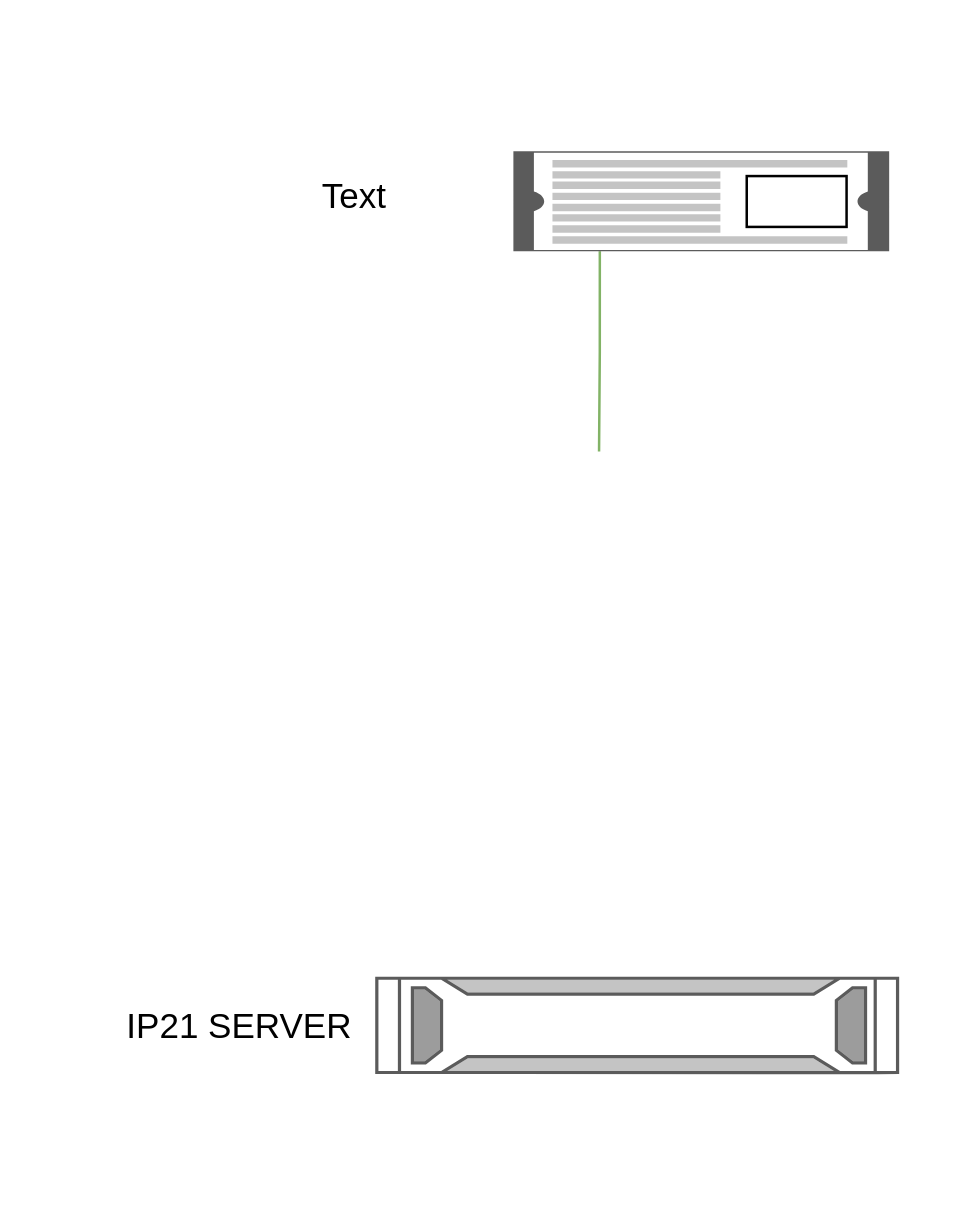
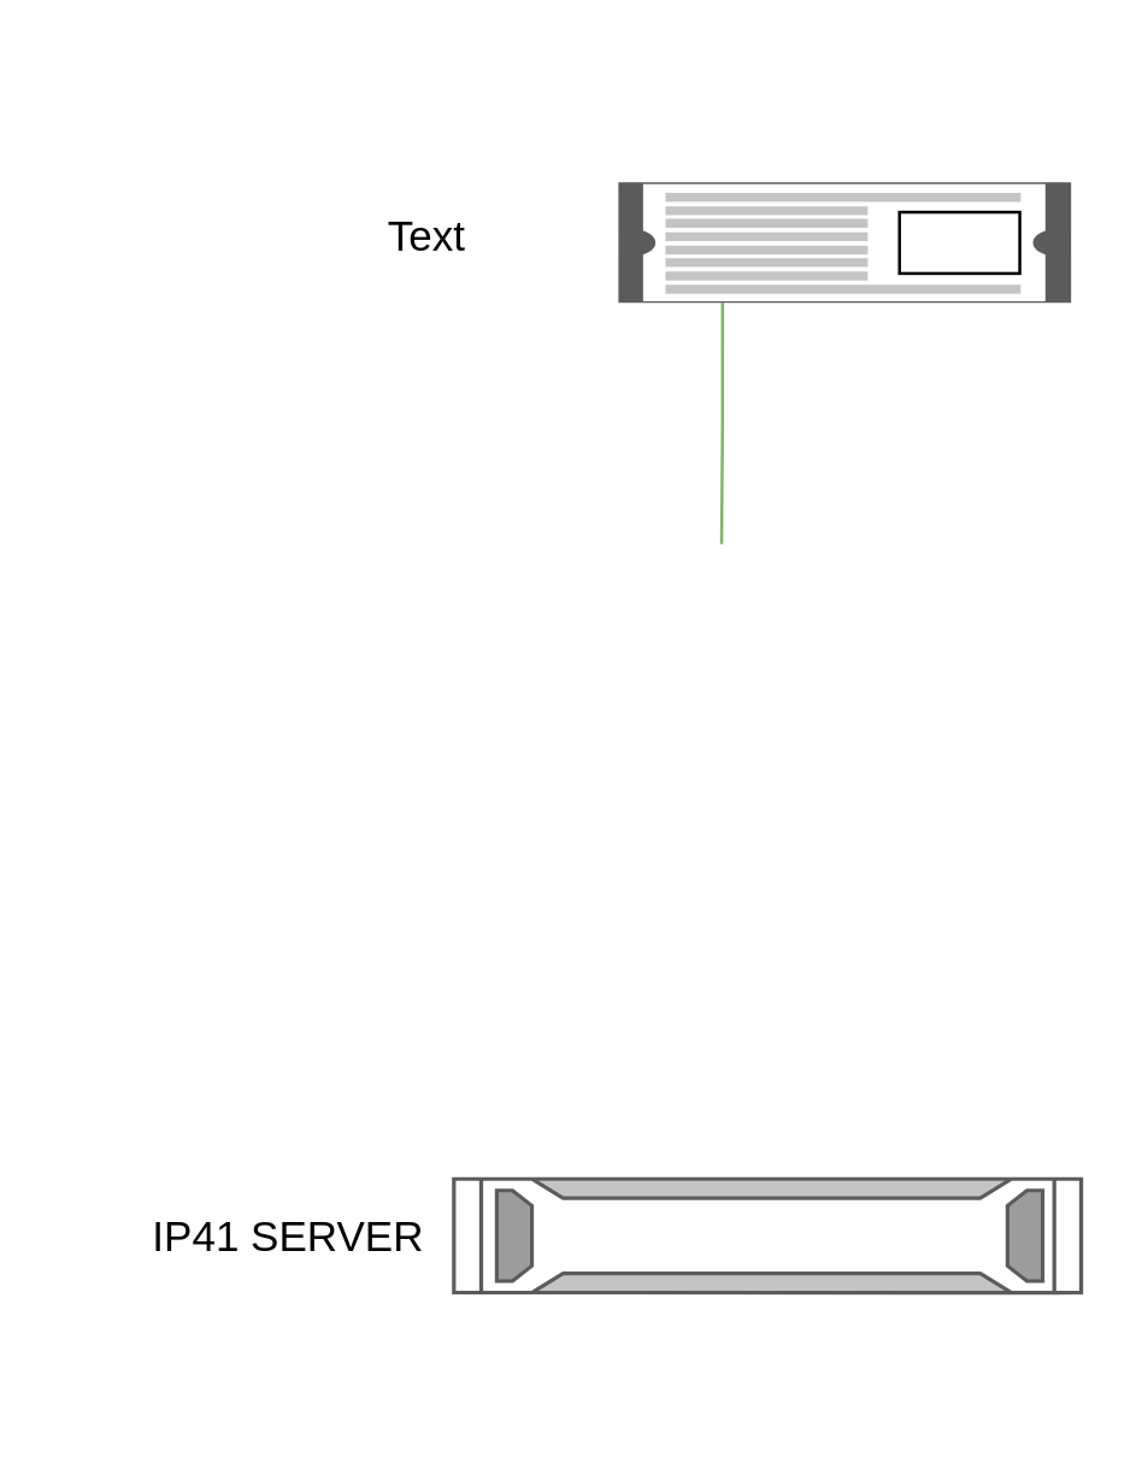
  <mxCell id="0" />
  <mxCell id="1" parent="0" />
  <mxCell id="2" value="" style="group" vertex="1" connectable="0" parent="1"><mxGeometry x="20" y="350" width="339" height="119" as="geometry" /></mxCell>
- <mxCell id="3" value="&lt;span style=&quot;font-weight: normal; font-size: 14px;&quot;&gt;&lt;font style=&quot;font-size: 14px;&quot;&gt;IP21 SERVER&lt;/font&gt;&lt;/span&gt;" style="text;strokeColor=none;fillColor=none;html=1;fontSize=11;fontStyle=1;verticalAlign=middle;align=center;fontFamily=Helvetica;container=0;points=[];fontColor=default;" vertex="1" parent="2"><mxGeometry x="20" y="55" width="109" height="10" as="geometry" /></mxCell>
+ <mxCell id="3" value="&lt;span style=&quot;font-weight: normal; font-size: 14px;&quot;&gt;&lt;font style=&quot;font-size: 14px;&quot;&gt;IP41 SERVER&lt;/font&gt;&lt;/span&gt;" style="text;strokeColor=none;fillColor=none;html=1;fontSize=11;fontStyle=1;verticalAlign=middle;align=center;fontFamily=Helvetica;container=0;points=[];fontColor=default;" vertex="1" parent="2"><mxGeometry x="20" y="55" width="109" height="10" as="geometry" /></mxCell>
  <mxCell id="4" value="" style="shape=mxgraph.rack.hp.hp_proliant_dl380e_g8;html=1;labelPosition=right;align=left;spacingLeft=15;dashed=0;shadow=0;fillColor=#ffffff;container=0;points=[[0.2,1,0,0,0],[0.82,1,0,0,0]];fontFamily=Helvetica;fontSize=11;fontColor=default;" vertex="1" parent="2"><mxGeometry x="129.5" y="40" width="209.5" height="39" as="geometry" /></mxCell>
  <mxCell id="5" value="" style="group" vertex="1" connectable="0" parent="1"><mxGeometry x="66" y="20" width="293.0" height="119" as="geometry" /></mxCell>
  <mxCell id="6" value="&lt;span style=&quot;font-weight: normal; font-size: 14px;&quot;&gt;&lt;font style=&quot;font-size: 14px;&quot;&gt;Text&lt;/font&gt;&lt;/span&gt;" style="text;strokeColor=none;fillColor=none;html=1;fontSize=11;fontStyle=1;verticalAlign=middle;align=center;fontFamily=Helvetica;container=0;points=[];fontColor=default;" vertex="1" parent="5"><mxGeometry x="20" y="53" width="109" height="10" as="geometry" /></mxCell>
  <mxCell id="7" style="edgeStyle=orthogonalEdgeStyle;rounded=0;orthogonalLoop=1;jettySize=auto;html=1;exitX=0.23;exitY=0.97;exitDx=0;exitDy=0;exitPerimeter=0;fillColor=#d5e8d4;strokeColor=#82b366;endArrow=none;endFill=0;" edge="1" parent="5" source="8"><mxGeometry relative="1" as="geometry"><mxPoint x="173" y="160" as="targetPoint" /></mxGeometry></mxCell>
  <mxCell id="8" value="" style="shape=mxgraph.rack.apc.apc_smart_ups_5000_va_5u;html=1;labelPosition=right;align=left;spacingLeft=15;dashed=0;shadow=0;fillColor=#ffffff;container=0;points=[[0.23,0.97,0,0,0],[0.77,0.97,0,0,0]];fontFamily=Helvetica;fontSize=11;fontColor=default;" vertex="1" parent="5"><mxGeometry x="138.75" y="40" width="150.25" height="40" as="geometry" /></mxCell>
